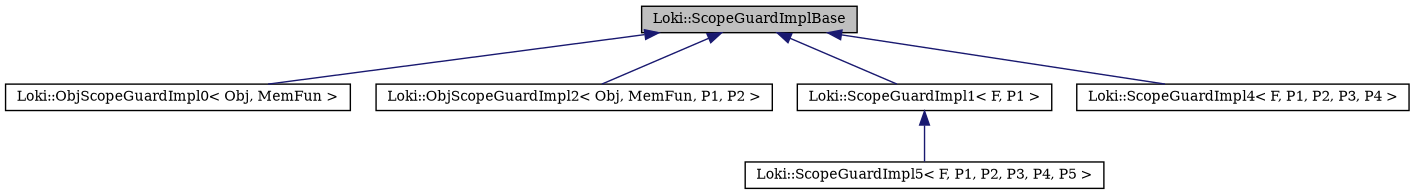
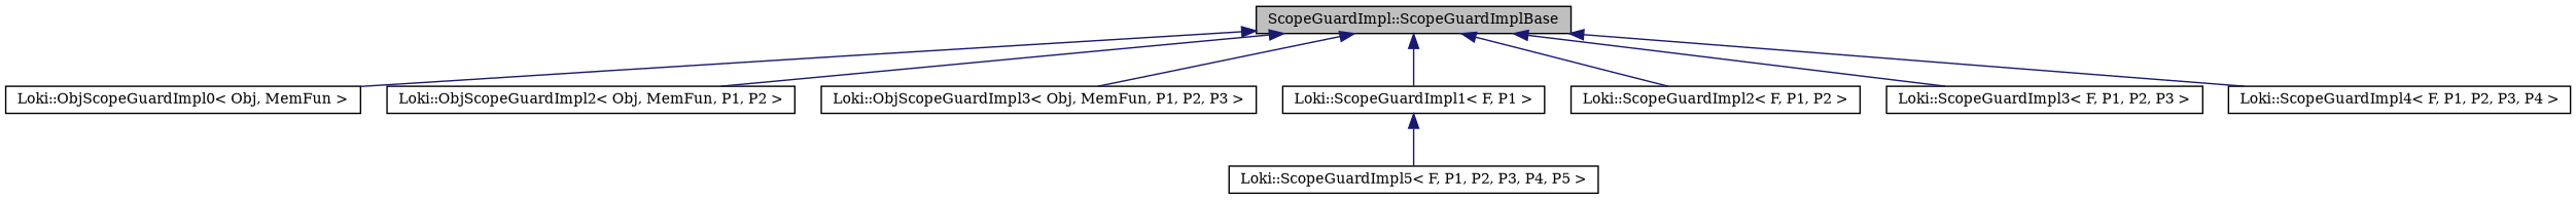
  digraph {
    fontname="DejaVu Serif"
    node [color=black fontname="DejaVu Serif" fontsize=10 shape=record]
    edge [color=midnightblue dir=back fontname="DejaVu Serif" fontsize=10 labelfontname="FreeSans.ttf" labelfontsize=10 style=solid]
-   n1 [fillcolor=grey75 fontcolor=black height=0.2 label="Loki::ScopeGuardImplBase" style=filled width=0.4]
+   n1 [fillcolor=grey75 fontcolor=black height=0.2 label="ScopeGuardImpl::ScopeGuardImplBase" style=filled width=0.4]
    n2 [height=0.2 label="Loki::ObjScopeGuardImpl0\< Obj, MemFun \>" width=0.4]
    n3 [height=0.2 label="Loki::ObjScopeGuardImpl2\< Obj, MemFun, P1, P2 \>" width=0.4]
+   n4 [height=0.2 label="Loki::ObjScopeGuardImpl3\< Obj, MemFun, P1, P2, P3 \>" width=0.4]
    n5 [height=0.2 label="Loki::ScopeGuardImpl1\< F, P1 \>" width=0.4]
+   n6 [height=0.2 label="Loki::ScopeGuardImpl2\< F, P1, P2 \>" width=0.4]
+   n7 [height=0.2 label="Loki::ScopeGuardImpl3\< F, P1, P2, P3 \>" width=0.4]
    n8 [height=0.2 label="Loki::ScopeGuardImpl4\< F, P1, P2, P3, P4 \>" width=0.4]
    n9 [height=0.2 label="Loki::ScopeGuardImpl5\< F, P1, P2, P3, P4, P5 \>" width=0.4]
    n1 -> n2
    n1 -> n3
+   n1 -> n4
    n1 -> n5
+   n1 -> n6
+   n1 -> n7
    n1 -> n8
    n5 -> n9
  }
